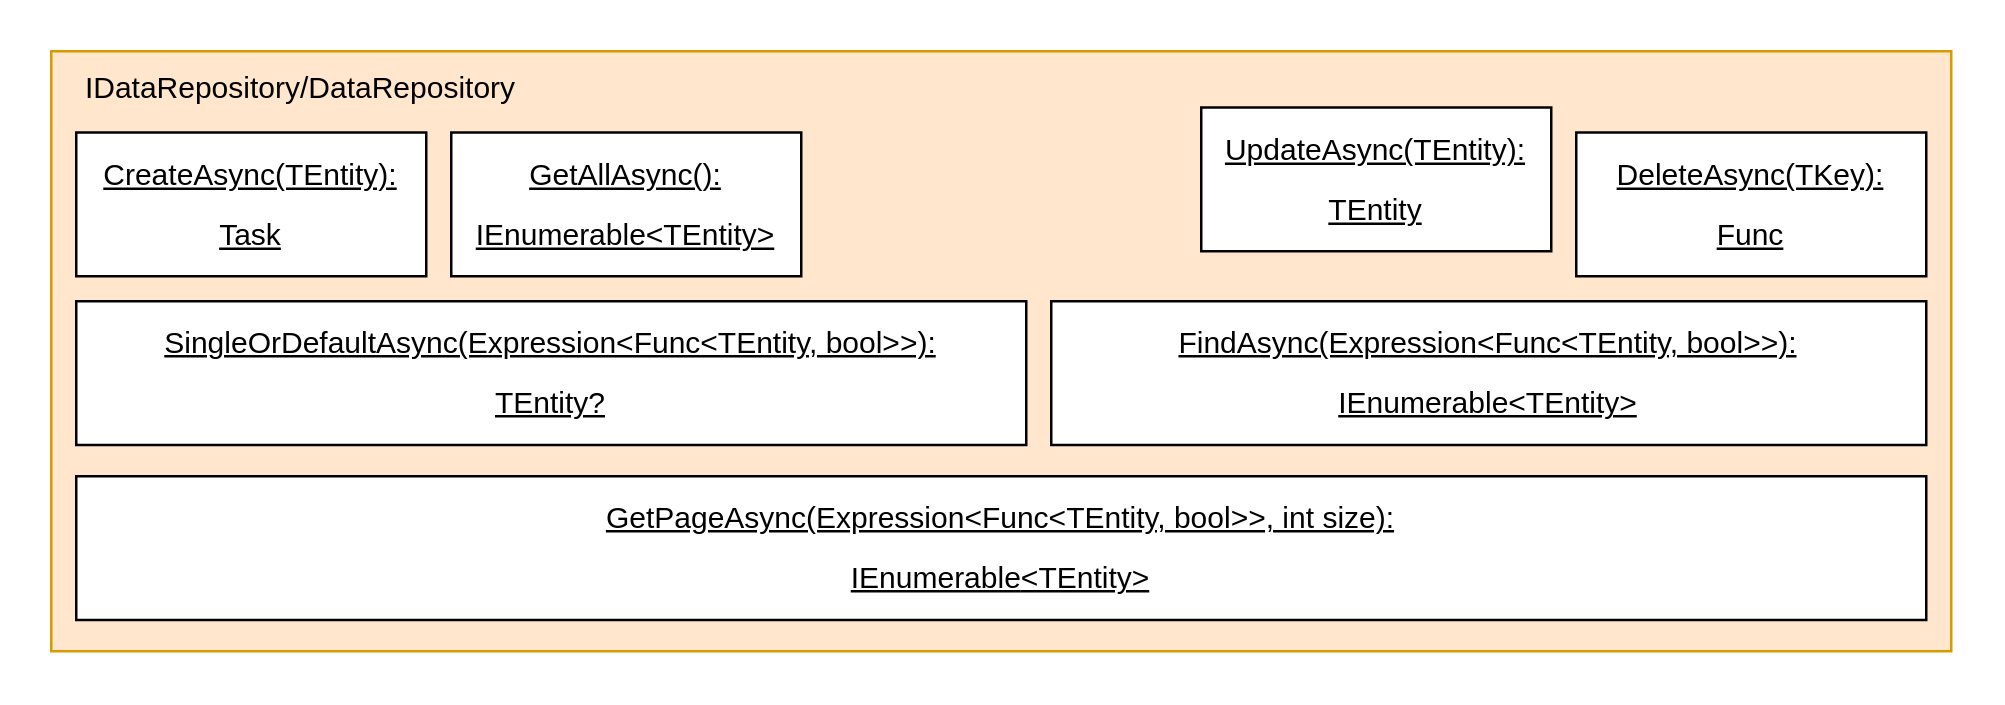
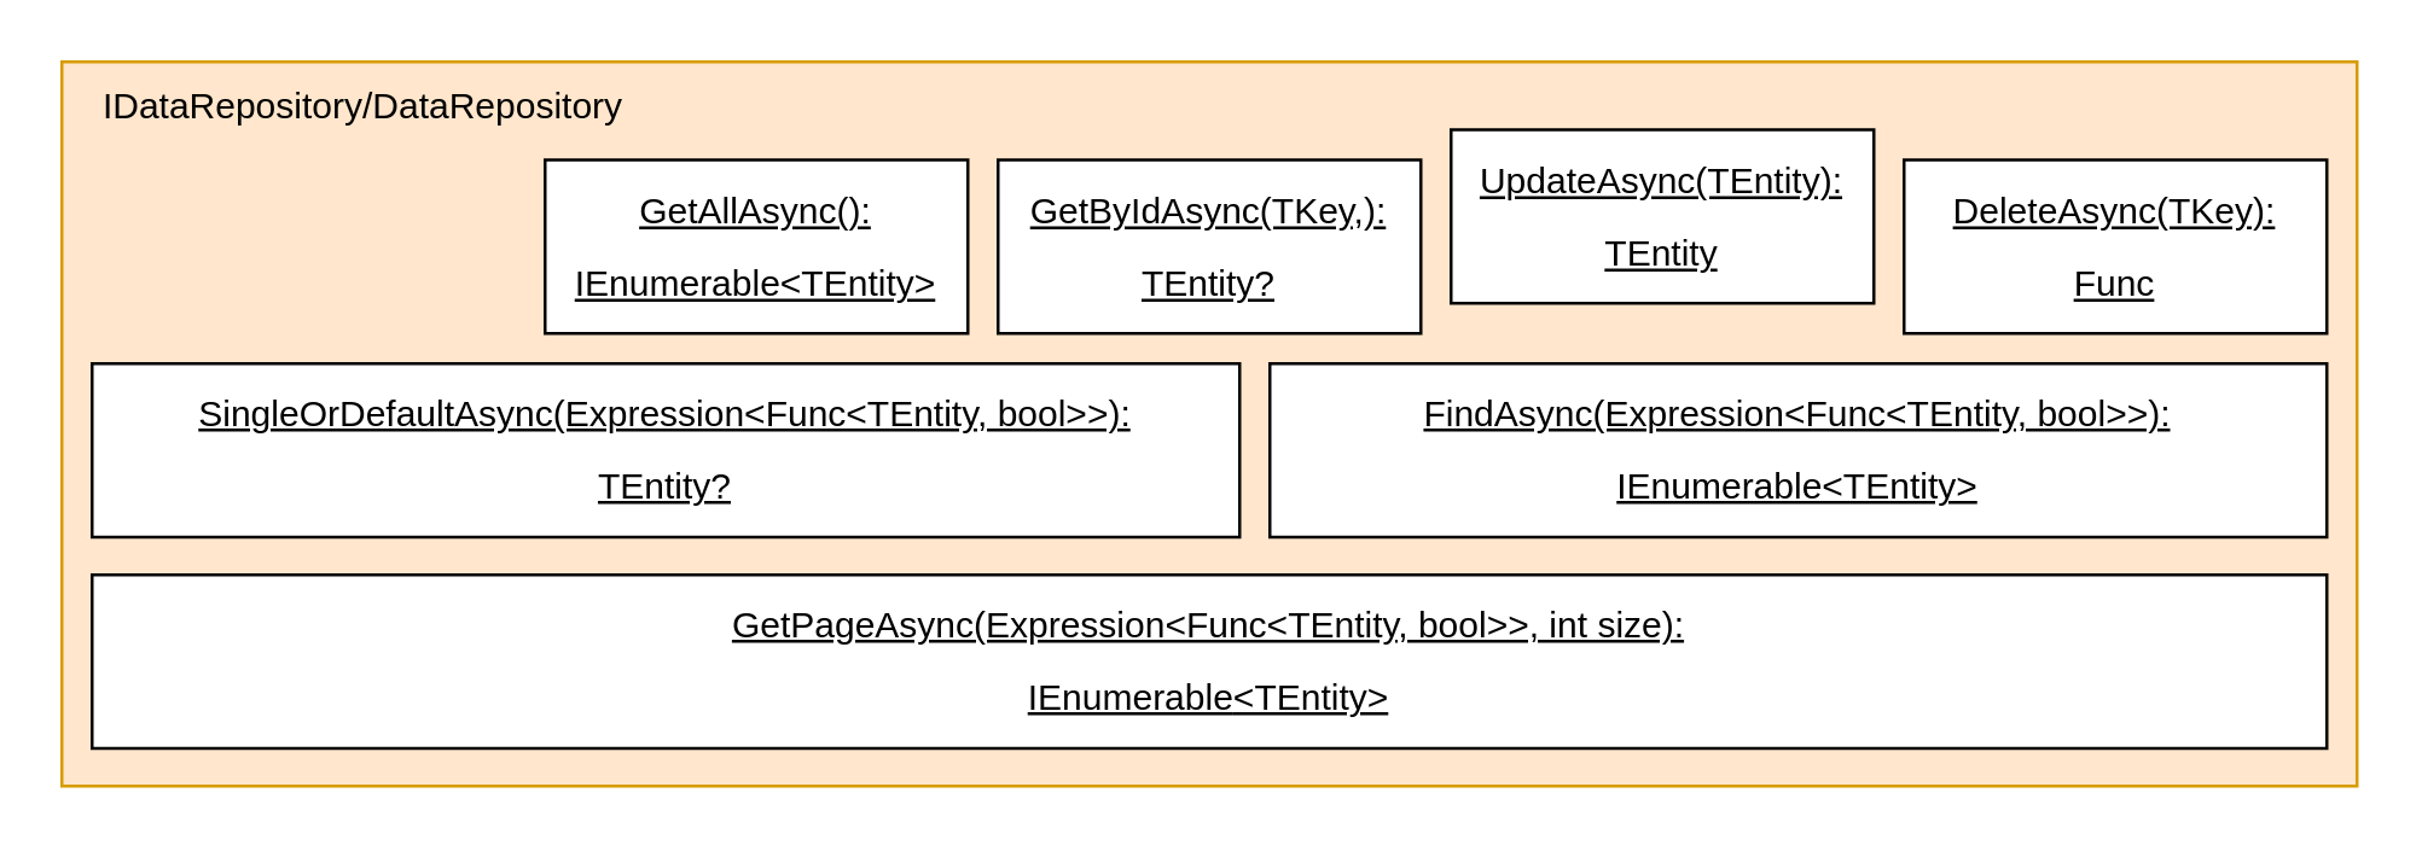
  <mxCell id="0" />
  <mxCell id="1" parent="0" />
  <mxCell id="2" value="" style="rounded=0;whiteSpace=wrap;html=1;fillColor=#ffe6cc;strokeColor=#d79b00;" vertex="1" parent="1"><mxGeometry x="20" y="20" width="760" height="240" as="geometry" /></mxCell>
  <mxCell id="3" value="IDataRepository/DataRepository" style="text;html=1;strokeColor=none;fillColor=none;align=center;verticalAlign=middle;whiteSpace=wrap;rounded=0;" vertex="1" parent="1"><mxGeometry x="20" y="20" width="200" height="30" as="geometry" /></mxCell>
- <mxCell id="4" value="&lt;p style=&quot;margin:0px;margin-top:10px;text-align:center;text-decoration:underline;&quot;&gt;CreateAsync(TEntity):&lt;/p&gt;&lt;p style=&quot;margin:0px;margin-top:10px;text-align:center;text-decoration:underline;&quot;&gt;Task&lt;/p&gt;" style="shape=rect;html=1;overflow=fill;whiteSpace=wrap;" vertex="1" parent="1"><mxGeometry x="30" y="52.5" width="140" height="57.5" as="geometry" /></mxCell>
  <mxCell id="5" value="&lt;p style=&quot;margin:0px;margin-top:10px;text-align:center;text-decoration:underline;&quot;&gt;GetAllAsync():&lt;/p&gt;&lt;p style=&quot;margin:0px;margin-top:10px;text-align:center;text-decoration:underline;&quot;&gt;IEnumerable&amp;lt;TEntity&amp;gt;&lt;/p&gt;" style="shape=rect;html=1;overflow=fill;whiteSpace=wrap;" vertex="1" parent="1"><mxGeometry x="180" y="52.5" width="140" height="57.5" as="geometry" /></mxCell>
+ <mxCell id="6" value="&lt;p style=&quot;margin:0px;margin-top:10px;text-align:center;text-decoration:underline;&quot;&gt;GetByIdAsync(TKey,):&lt;/p&gt;&lt;p style=&quot;margin:0px;margin-top:10px;text-align:center;text-decoration:underline;&quot;&gt;TEntity?&lt;/p&gt;" style="shape=rect;html=1;overflow=fill;whiteSpace=wrap;" vertex="1" parent="1"><mxGeometry x="330" y="52.5" width="140" height="57.5" as="geometry" /></mxCell>
  <mxCell id="7" value="&lt;p style=&quot;margin:0px;margin-top:10px;text-align:center;text-decoration:underline;&quot;&gt;GetPageAsync(Expression&amp;lt;Func&amp;lt;TEntity, bool&amp;gt;&amp;gt;, int size):&lt;/p&gt;&lt;p style=&quot;margin:0px;margin-top:10px;text-align:center;text-decoration:underline;&quot;&gt;&lt;/p&gt;&lt;u&gt;IEnumerable&lt;/u&gt;&lt;span style=&quot;text-decoration-line: underline; background-color: initial;&quot;&gt;&amp;lt;TEntity&amp;gt;&lt;/span&gt;" style="shape=rect;html=1;overflow=fill;whiteSpace=wrap;" vertex="1" parent="1"><mxGeometry x="30" y="190" width="740" height="57.5" as="geometry" /></mxCell>
  <mxCell id="8" value="&lt;p style=&quot;margin:0px;margin-top:10px;text-align:center;text-decoration:underline;&quot;&gt;SingleOrDefaultAsync(Expression&amp;lt;Func&amp;lt;TEntity, bool&amp;gt;&amp;gt;):&lt;/p&gt;&lt;p style=&quot;margin:0px;margin-top:10px;text-align:center;text-decoration:underline;&quot;&gt;TEntity?&lt;/p&gt;" style="shape=rect;html=1;overflow=fill;whiteSpace=wrap;" vertex="1" parent="1"><mxGeometry x="30" y="120" width="380" height="57.5" as="geometry" /></mxCell>
  <mxCell id="9" value="&lt;p style=&quot;margin:0px;margin-top:10px;text-align:center;text-decoration:underline;&quot;&gt;FindAsync(Expression&amp;lt;Func&amp;lt;TEntity, bool&amp;gt;&amp;gt;):&lt;/p&gt;&lt;p style=&quot;margin:0px;margin-top:10px;text-align:center;text-decoration:underline;&quot;&gt;IEnumerable&amp;lt;TEntity&amp;gt;&lt;br&gt;&lt;/p&gt;" style="shape=rect;html=1;overflow=fill;whiteSpace=wrap;" vertex="1" parent="1"><mxGeometry x="420" y="120" width="350" height="57.5" as="geometry" /></mxCell>
  <mxCell id="10" value="&lt;p style=&quot;margin:0px;margin-top:10px;text-align:center;text-decoration:underline;&quot;&gt;UpdateAsync(TEntity):&lt;/p&gt;&lt;p style=&quot;margin:0px;margin-top:10px;text-align:center;text-decoration:underline;&quot;&gt;TEntity&lt;/p&gt;" style="shape=rect;html=1;overflow=fill;whiteSpace=wrap;" vertex="1" parent="1"><mxGeometry x="480" y="42.5" width="140" height="57.5" as="geometry" /></mxCell>
  <mxCell id="11" value="&lt;p style=&quot;margin:0px;margin-top:10px;text-align:center;text-decoration:underline;&quot;&gt;DeleteAsync(TKey):&lt;/p&gt;&lt;p style=&quot;margin:0px;margin-top:10px;text-align:center;text-decoration:underline;&quot;&gt;Func&lt;/p&gt;" style="shape=rect;html=1;overflow=fill;whiteSpace=wrap;" vertex="1" parent="1"><mxGeometry x="630" y="52.5" width="140" height="57.5" as="geometry" /></mxCell>
